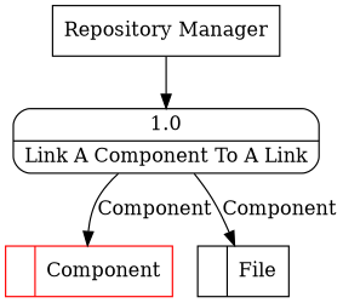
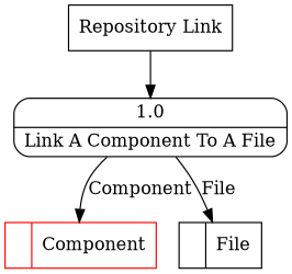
  digraph {
    node [shape=record]
    n1 [color=red label="<f0>  |<f1> Component "]
    n2 [color=black label="<f0>  |<f1> File "]
-   n3 [label="Repository Manager" shape=box]
-   n4 [label="{<f0> 1.0|<f1> Link A Component To A Link }" shape=Mrecord]
+   n3 [label="Repository Link" shape=box]
+   n4 [label="{<f0> 1.0|<f1> Link A Component To A File }" shape=Mrecord]
    n3 -> n4
    n4 -> n1 [label=Component]
-   n4 -> n2 [label=Component]
+   n4 -> n2 [label=File]
  }
